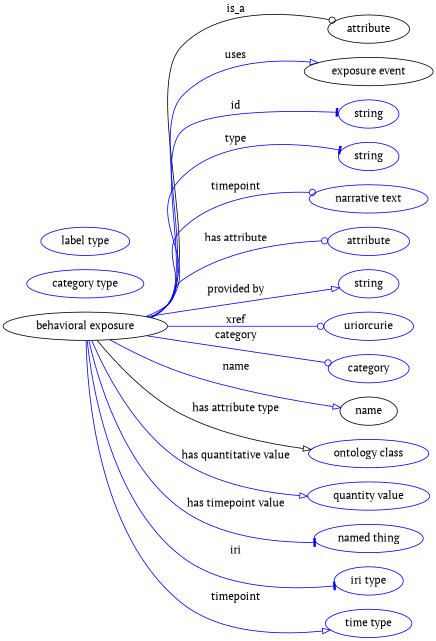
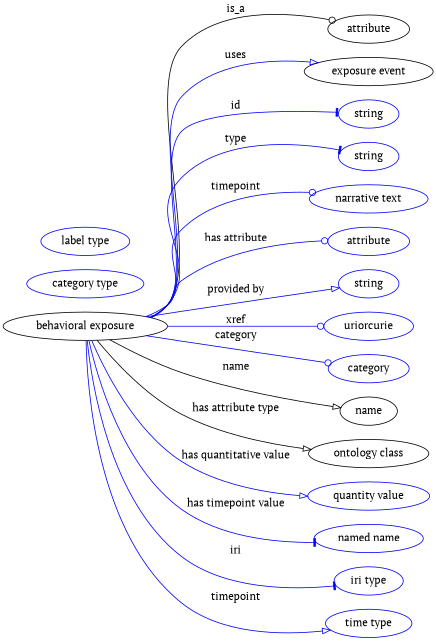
  digraph {
    fontname="PT Serif"
    rankdir=LR
    node [fontname="PT Serif" color=blue]
    edge [arrowhead=onormal fontname="PT Serif" color=blue style=solid]
    n1 [height=0.5 label="behavioral exposure" width=2.9067 color=""]
    attribute [height=0.5 width=1.4443 color=""]
    "exposure event" [height=0.5 width=2.2748 color=""]
    n4 [height=0.5 label=string width=1.0652]
    n5 [height=0.5 label=string width=1.0652]
    n6 [height=0.5 label="narrative text" width=2.0943]
    n7 [height=0.5 label=attribute width=1.4443]
    n8 [height=0.5 label=string width=1.0652]
    n9 [height=0.5 label=uriorcurie width=1.5887]
    category [height=0.5 width=1.4263]
    name [height=0.5 width=1.011 color=""]
-   n12 [height=0.5 label="ontology class" width=2.1304]
+   n12 [color=black height=0.5 label="ontology class" width=2.1304]
    n13 [height=0.5 label="quantity value" width=2.1484]
-   n14 [height=0.5 label="named thing" width=1.9318]
+   n14 [height=0.5 label="named name" width=1.9318]
    n15 [height=0.5 label="iri type" width=1.2277]
    n16 [height=0.5 label="time type" width=1.5346]
    n17 [height=0.5 label="category type" width=2.0762]
    n18 [height=0.5 label="label type" width=1.5707]
    n1 -> attribute [arrowhead=odot label=is_a color="" style=""]
    n1 -> "exposure event" [label=uses style=""]
    n1 -> n4 [arrowhead=tee label=id]
    n1 -> n5 [arrowhead=tee label=type]
    n1 -> n6 [arrowhead=odot label=timepoint]
    n1 -> n7 [arrowhead=odot label="has attribute"]
    n1 -> n8 [label="provided by"]
    n1 -> n9 [arrowhead=odot label=xref]
    n1 -> category [arrowhead=odot label=category]
-   n1 -> name [label=name]
+   n1 -> name [color=black label=name]
    n1 -> n12 [color=black label="has attribute type"]
    n1 -> n13 [label="has quantitative value"]
    n1 -> n14 [arrowhead=tee label="has timepoint value"]
    n1 -> n15 [arrowhead=tee label=iri]
    n1 -> n16 [label=timepoint]
  }
